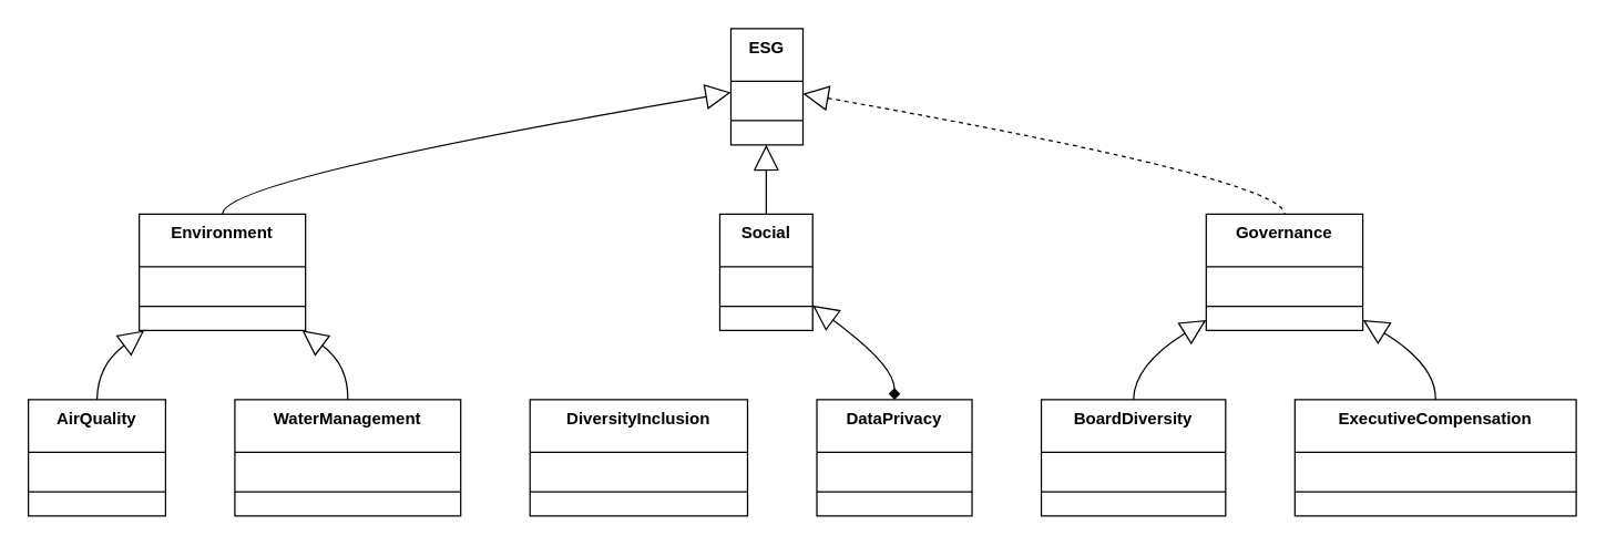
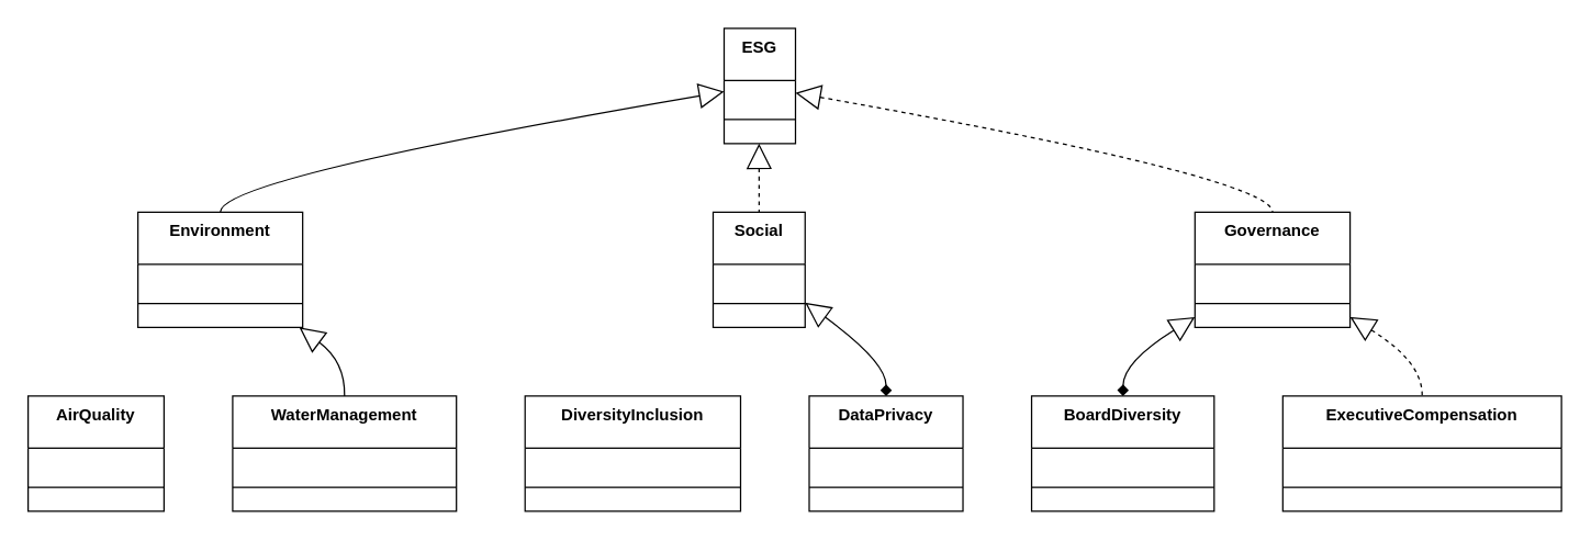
  <mxCell id="0" />
  <mxCell id="1" parent="0" />
  <mxCell id="2" value="ESG" style="swimlane;fontStyle=1;align=center;verticalAlign=top;childLayout=stackLayout;horizontal=1;startSize=38;horizontalStack=0;resizeParent=1;resizeParentMax=0;resizeLast=0;collapsible=0;marginBottom=0;" vertex="1" parent="1"><mxGeometry x="527" y="20" width="52" height="84" as="geometry" /></mxCell>
  <mxCell id="3" style="line;strokeWidth=1;fillColor=none;align=left;verticalAlign=middle;spacingTop=-1;spacingLeft=3;spacingRight=3;rotatable=0;labelPosition=right;points=[];portConstraint=eastwest;strokeColor=inherit;" vertex="1" parent="2"><mxGeometry y="57" width="52" height="19" as="geometry" /></mxCell>
  <mxCell id="4" value="Environment" style="swimlane;fontStyle=1;align=center;verticalAlign=top;childLayout=stackLayout;horizontal=1;startSize=38;horizontalStack=0;resizeParent=1;resizeParentMax=0;resizeLast=0;collapsible=0;marginBottom=0;" vertex="1" parent="1"><mxGeometry x="100" y="154" width="120" height="84" as="geometry" /></mxCell>
  <mxCell id="5" style="line;strokeWidth=1;fillColor=none;align=left;verticalAlign=middle;spacingTop=-1;spacingLeft=3;spacingRight=3;rotatable=0;labelPosition=right;points=[];portConstraint=eastwest;strokeColor=inherit;" vertex="1" parent="4"><mxGeometry y="57" width="120" height="19" as="geometry" /></mxCell>
  <mxCell id="6" value="Social" style="swimlane;fontStyle=1;align=center;verticalAlign=top;childLayout=stackLayout;horizontal=1;startSize=38;horizontalStack=0;resizeParent=1;resizeParentMax=0;resizeLast=0;collapsible=0;marginBottom=0;" vertex="1" parent="1"><mxGeometry x="519" y="154" width="67" height="84" as="geometry" /></mxCell>
  <mxCell id="7" style="line;strokeWidth=1;fillColor=none;align=left;verticalAlign=middle;spacingTop=-1;spacingLeft=3;spacingRight=3;rotatable=0;labelPosition=right;points=[];portConstraint=eastwest;strokeColor=inherit;" vertex="1" parent="6"><mxGeometry y="57" width="67" height="19" as="geometry" /></mxCell>
  <mxCell id="8" value="Governance" style="swimlane;fontStyle=1;align=center;verticalAlign=top;childLayout=stackLayout;horizontal=1;startSize=38;horizontalStack=0;resizeParent=1;resizeParentMax=0;resizeLast=0;collapsible=0;marginBottom=0;" vertex="1" parent="1"><mxGeometry x="870" y="154" width="113" height="84" as="geometry" /></mxCell>
  <mxCell id="9" style="line;strokeWidth=1;fillColor=none;align=left;verticalAlign=middle;spacingTop=-1;spacingLeft=3;spacingRight=3;rotatable=0;labelPosition=right;points=[];portConstraint=eastwest;strokeColor=inherit;" vertex="1" parent="8"><mxGeometry y="57" width="113" height="19" as="geometry" /></mxCell>
  <mxCell id="10" value="AirQuality" style="swimlane;fontStyle=1;align=center;verticalAlign=top;childLayout=stackLayout;horizontal=1;startSize=38;horizontalStack=0;resizeParent=1;resizeParentMax=0;resizeLast=0;collapsible=0;marginBottom=0;" vertex="1" parent="1"><mxGeometry x="20" y="288" width="99" height="84" as="geometry" /></mxCell>
  <mxCell id="11" style="line;strokeWidth=1;fillColor=none;align=left;verticalAlign=middle;spacingTop=-1;spacingLeft=3;spacingRight=3;rotatable=0;labelPosition=right;points=[];portConstraint=eastwest;strokeColor=inherit;" vertex="1" parent="10"><mxGeometry y="57" width="99" height="19" as="geometry" /></mxCell>
  <mxCell id="12" value="WaterManagement" style="swimlane;fontStyle=1;align=center;verticalAlign=top;childLayout=stackLayout;horizontal=1;startSize=38;horizontalStack=0;resizeParent=1;resizeParentMax=0;resizeLast=0;collapsible=0;marginBottom=0;" vertex="1" parent="1"><mxGeometry x="169" y="288" width="163" height="84" as="geometry" /></mxCell>
  <mxCell id="13" style="line;strokeWidth=1;fillColor=none;align=left;verticalAlign=middle;spacingTop=-1;spacingLeft=3;spacingRight=3;rotatable=0;labelPosition=right;points=[];portConstraint=eastwest;strokeColor=inherit;" vertex="1" parent="12"><mxGeometry y="57" width="163" height="19" as="geometry" /></mxCell>
  <mxCell id="14" value="DiversityInclusion" style="swimlane;fontStyle=1;align=center;verticalAlign=top;childLayout=stackLayout;horizontal=1;startSize=38;horizontalStack=0;resizeParent=1;resizeParentMax=0;resizeLast=0;collapsible=0;marginBottom=0;" vertex="1" parent="1"><mxGeometry x="382" y="288" width="157" height="84" as="geometry" /></mxCell>
  <mxCell id="15" style="line;strokeWidth=1;fillColor=none;align=left;verticalAlign=middle;spacingTop=-1;spacingLeft=3;spacingRight=3;rotatable=0;labelPosition=right;points=[];portConstraint=eastwest;strokeColor=inherit;" vertex="1" parent="14"><mxGeometry y="57" width="157" height="19" as="geometry" /></mxCell>
  <mxCell id="16" value="DataPrivacy" style="swimlane;fontStyle=1;align=center;verticalAlign=top;childLayout=stackLayout;horizontal=1;startSize=38;horizontalStack=0;resizeParent=1;resizeParentMax=0;resizeLast=0;collapsible=0;marginBottom=0;" vertex="1" parent="1"><mxGeometry x="589" y="288" width="112" height="84" as="geometry" /></mxCell>
  <mxCell id="17" style="line;strokeWidth=1;fillColor=none;align=left;verticalAlign=middle;spacingTop=-1;spacingLeft=3;spacingRight=3;rotatable=0;labelPosition=right;points=[];portConstraint=eastwest;strokeColor=inherit;" vertex="1" parent="16"><mxGeometry y="57" width="112" height="19" as="geometry" /></mxCell>
  <mxCell id="18" value="BoardDiversity" style="swimlane;fontStyle=1;align=center;verticalAlign=top;childLayout=stackLayout;horizontal=1;startSize=38;horizontalStack=0;resizeParent=1;resizeParentMax=0;resizeLast=0;collapsible=0;marginBottom=0;" vertex="1" parent="1"><mxGeometry x="751" y="288" width="133" height="84" as="geometry" /></mxCell>
  <mxCell id="19" style="line;strokeWidth=1;fillColor=none;align=left;verticalAlign=middle;spacingTop=-1;spacingLeft=3;spacingRight=3;rotatable=0;labelPosition=right;points=[];portConstraint=eastwest;strokeColor=inherit;" vertex="1" parent="18"><mxGeometry y="57" width="133" height="19" as="geometry" /></mxCell>
  <mxCell id="20" value="ExecutiveCompensation" style="swimlane;fontStyle=1;align=center;verticalAlign=top;childLayout=stackLayout;horizontal=1;startSize=38;horizontalStack=0;resizeParent=1;resizeParentMax=0;resizeLast=0;collapsible=0;marginBottom=0;" vertex="1" parent="1"><mxGeometry x="934" y="288" width="203" height="84" as="geometry" /></mxCell>
  <mxCell id="21" style="line;strokeWidth=1;fillColor=none;align=left;verticalAlign=middle;spacingTop=-1;spacingLeft=3;spacingRight=3;rotatable=0;labelPosition=right;points=[];portConstraint=eastwest;strokeColor=inherit;" vertex="1" parent="20"><mxGeometry y="57" width="203" height="19" as="geometry" /></mxCell>
  <mxCell id="22" value="" style="curved=1;startArrow=block;startSize=16;startFill=0;endArrow=none;exitX=-0.01;exitY=0.55;entryX=0.5;entryY=0;" edge="1" parent="1" source="2" target="4"><mxGeometry relative="1" as="geometry"><Array as="points"><mxPoint x="160" y="129" /></Array></mxGeometry></mxCell>
- <mxCell id="23" value="" style="curved=1;startArrow=block;startSize=16;startFill=0;endArrow=none;exitX=0.49;exitY=1;entryX=0.5;entryY=0;" edge="1" parent="1" source="2" target="6"><mxGeometry relative="1" as="geometry"><Array as="points" /></mxGeometry></mxCell>
+ <mxCell id="23" value="" style="curved=1;startArrow=block;startSize=16;startFill=0;endArrow=none;exitX=0.49;exitY=1;entryX=0.5;entryY=0;dashed=1;" edge="1" parent="1" source="2" target="6"><mxGeometry relative="1" as="geometry"><Array as="points" /></mxGeometry></mxCell>
  <mxCell id="24" value="" style="curved=1;startArrow=block;startSize=16;startFill=0;endArrow=none;exitX=1;exitY=0.56;entryX=0.5;entryY=0;dashed=1;" edge="1" parent="1" source="2" target="8"><mxGeometry relative="1" as="geometry"><Array as="points"><mxPoint x="927" y="129" /></Array></mxGeometry></mxCell>
- <mxCell id="25" value="" style="curved=1;startArrow=block;startSize=16;startFill=0;endArrow=none;exitX=0.03;exitY=1;entryX=0.5;entryY=0;" edge="1" parent="1" source="4" target="10"><mxGeometry relative="1" as="geometry"><Array as="points"><mxPoint x="70" y="263" /></Array></mxGeometry></mxCell>
  <mxCell id="26" value="" style="curved=1;startArrow=block;startSize=16;startFill=0;endArrow=none;exitX=0.98;exitY=1;entryX=0.5;entryY=0;" edge="1" parent="1" source="4" target="12"><mxGeometry relative="1" as="geometry"><Array as="points"><mxPoint x="251" y="263" /></Array></mxGeometry></mxCell>
  <mxCell id="27" value="" style="curved=1;startArrow=block;startSize=16;startFill=0;endArrow=diamond;exitX=1.01;exitY=0.79;entryX=0.5;entryY=0;" edge="1" parent="1" source="6" target="16"><mxGeometry relative="1" as="geometry"><Array as="points"><mxPoint x="645" y="263" /></Array></mxGeometry></mxCell>
- <mxCell id="28" value="" style="curved=1;startArrow=block;startSize=16;startFill=0;endArrow=none;exitX=0;exitY=0.91;entryX=0.5;entryY=0;" edge="1" parent="1" source="8" target="18"><mxGeometry relative="1" as="geometry"><Array as="points"><mxPoint x="818" y="263" /></Array></mxGeometry></mxCell>
- <mxCell id="29" value="" style="curved=1;startArrow=block;startSize=16;startFill=0;endArrow=none;exitX=1;exitY=0.91;entryX=0.5;entryY=0;" edge="1" parent="1" source="8" target="20"><mxGeometry relative="1" as="geometry"><Array as="points"><mxPoint x="1036" y="263" /></Array></mxGeometry></mxCell>
+ <mxCell id="28" value="" style="curved=1;startArrow=block;startSize=16;startFill=0;endArrow=diamond;exitX=0;exitY=0.91;entryX=0.5;entryY=0;" edge="1" parent="1" source="8" target="18"><mxGeometry relative="1" as="geometry"><Array as="points"><mxPoint x="818" y="263" /></Array></mxGeometry></mxCell>
+ <mxCell id="29" value="" style="curved=1;startArrow=block;startSize=16;startFill=0;endArrow=none;exitX=1;exitY=0.91;entryX=0.5;entryY=0;dashed=1;" edge="1" parent="1" source="8" target="20"><mxGeometry relative="1" as="geometry"><Array as="points"><mxPoint x="1036" y="263" /></Array></mxGeometry></mxCell>
